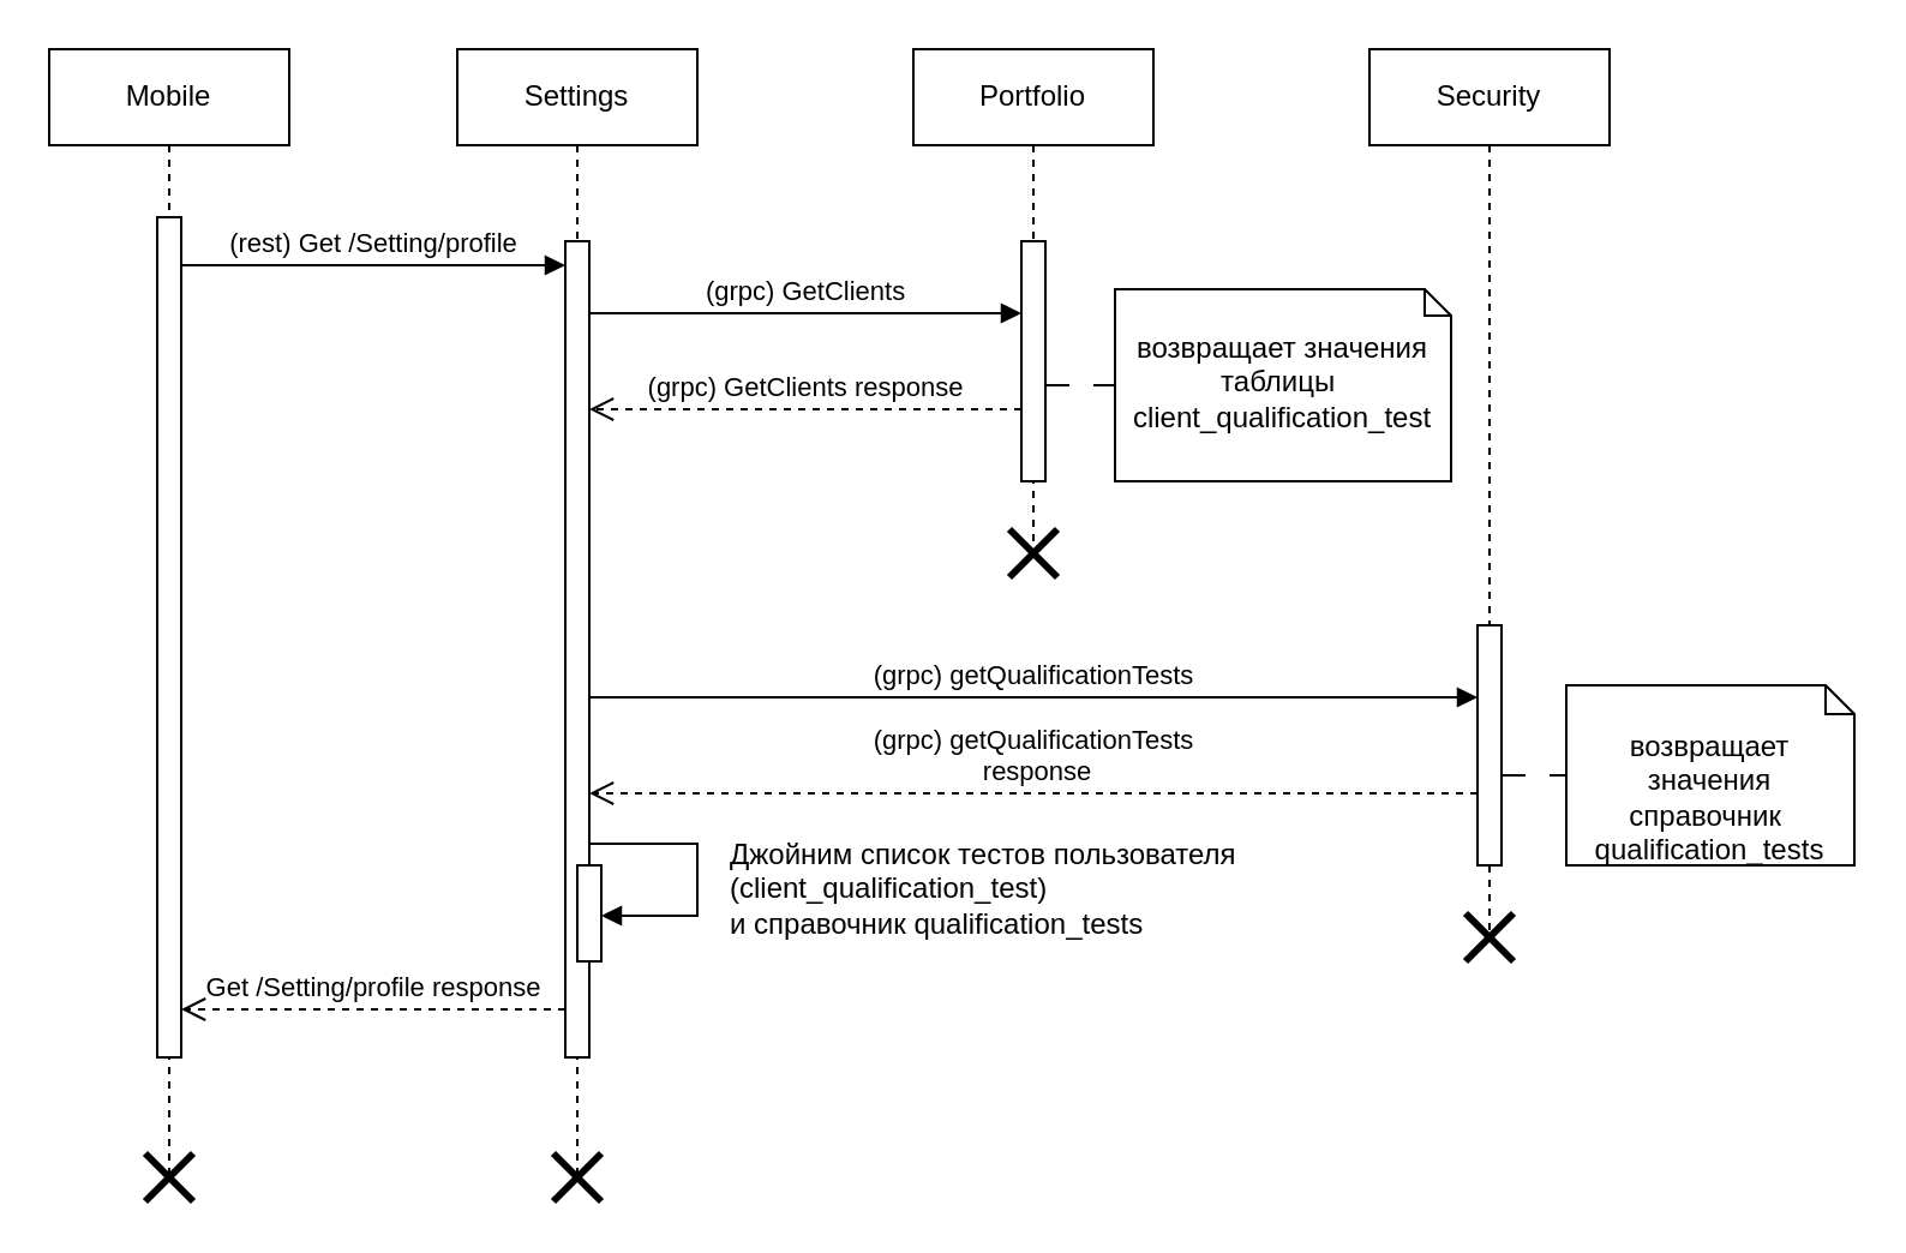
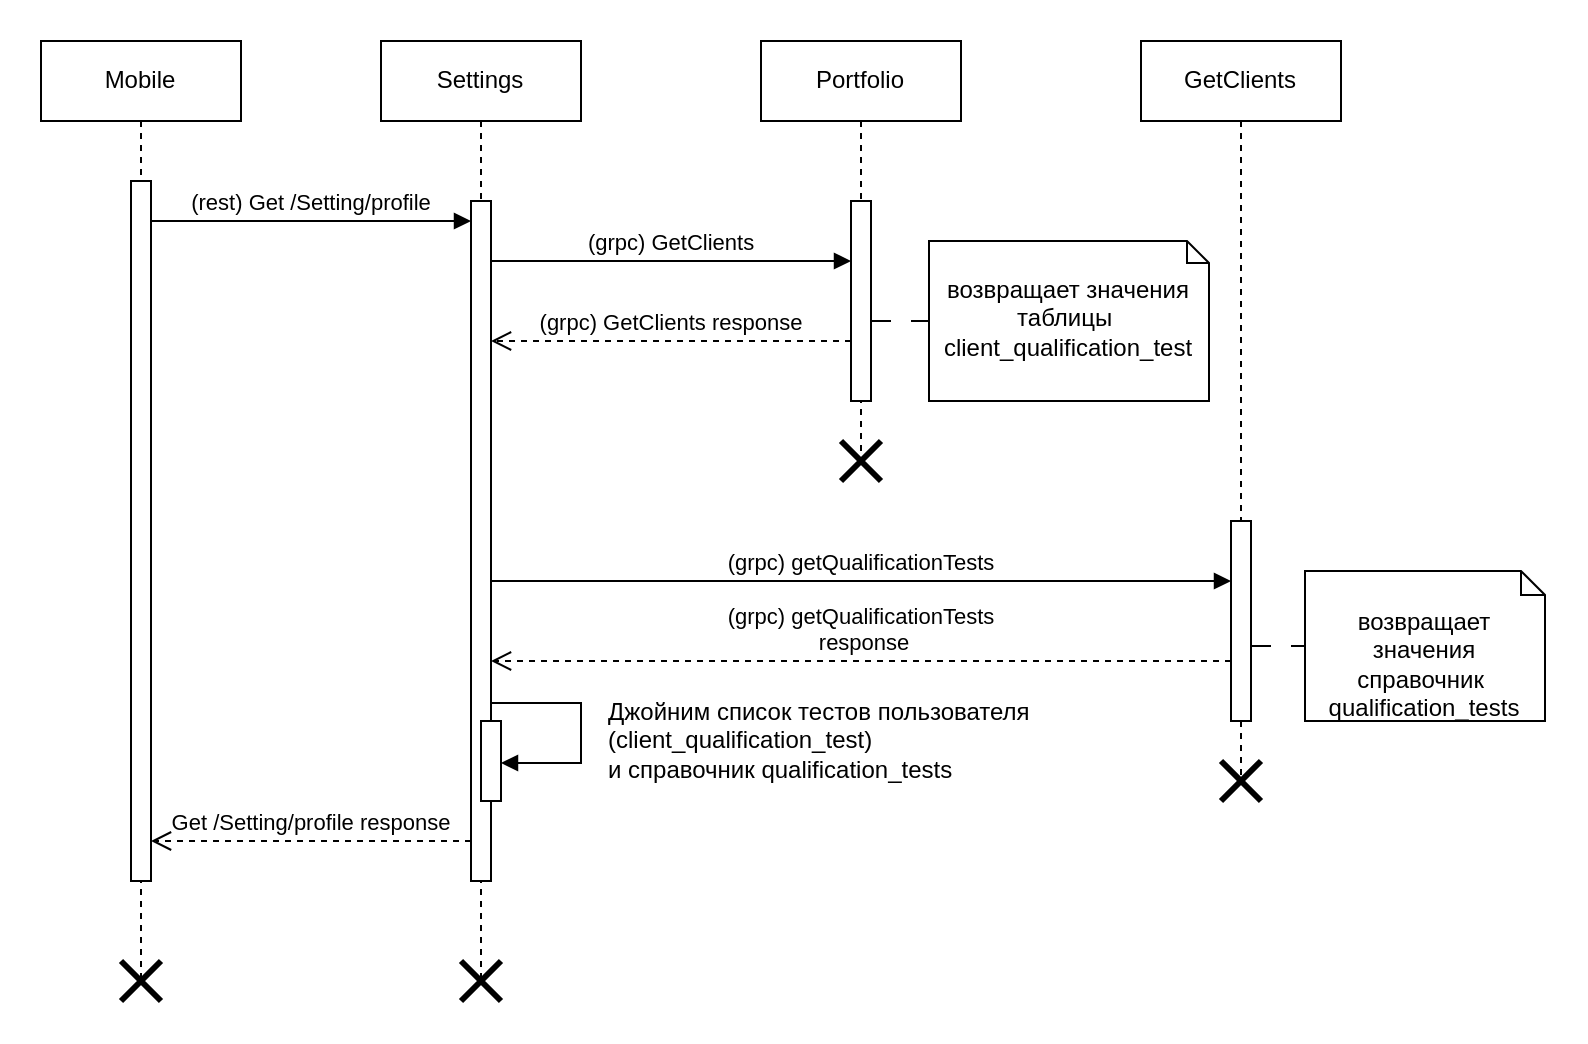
  <mxCell id="0" />
  <mxCell id="1" parent="0" />
  <mxCell id="2" value="Mobile" style="shape=umlLifeline;perimeter=lifelinePerimeter;whiteSpace=wrap;html=1;container=0;dropTarget=0;collapsible=0;recursiveResize=0;outlineConnect=0;portConstraint=eastwest;newEdgeStyle={&quot;edgeStyle&quot;:&quot;elbowEdgeStyle&quot;,&quot;elbow&quot;:&quot;vertical&quot;,&quot;curved&quot;:0,&quot;rounded&quot;:0};" parent="1" vertex="1"><mxGeometry x="20" y="20" width="100" height="470" as="geometry" /></mxCell>
  <mxCell id="3" value="" style="html=1;points=[];perimeter=orthogonalPerimeter;outlineConnect=0;targetShapes=umlLifeline;portConstraint=eastwest;newEdgeStyle={&quot;edgeStyle&quot;:&quot;elbowEdgeStyle&quot;,&quot;elbow&quot;:&quot;vertical&quot;,&quot;curved&quot;:0,&quot;rounded&quot;:0};" parent="2" vertex="1"><mxGeometry x="45" y="70" width="10" height="350" as="geometry" /></mxCell>
  <mxCell id="4" value="Settings" style="shape=umlLifeline;perimeter=lifelinePerimeter;whiteSpace=wrap;html=1;container=0;dropTarget=0;collapsible=0;recursiveResize=0;outlineConnect=0;portConstraint=eastwest;newEdgeStyle={&quot;edgeStyle&quot;:&quot;elbowEdgeStyle&quot;,&quot;elbow&quot;:&quot;vertical&quot;,&quot;curved&quot;:0,&quot;rounded&quot;:0};" parent="1" vertex="1"><mxGeometry x="190" y="20" width="100" height="470" as="geometry" /></mxCell>
  <mxCell id="5" value="" style="html=1;points=[];perimeter=orthogonalPerimeter;outlineConnect=0;targetShapes=umlLifeline;portConstraint=eastwest;newEdgeStyle={&quot;edgeStyle&quot;:&quot;elbowEdgeStyle&quot;,&quot;elbow&quot;:&quot;vertical&quot;,&quot;curved&quot;:0,&quot;rounded&quot;:0};" parent="4" vertex="1"><mxGeometry x="45" y="80" width="10" height="340" as="geometry" /></mxCell>
  <mxCell id="6" value="" style="shape=umlDestroy;whiteSpace=wrap;html=1;strokeWidth=3;targetShapes=umlLifeline;" vertex="1" parent="4"><mxGeometry x="40" y="460" width="20" height="20" as="geometry" /></mxCell>
  <mxCell id="7" value="" style="html=1;points=[];perimeter=orthogonalPerimeter;outlineConnect=0;targetShapes=umlLifeline;portConstraint=eastwest;newEdgeStyle={&quot;edgeStyle&quot;:&quot;elbowEdgeStyle&quot;,&quot;elbow&quot;:&quot;vertical&quot;,&quot;curved&quot;:0,&quot;rounded&quot;:0};" vertex="1" parent="4"><mxGeometry x="50" y="340" width="10" height="40" as="geometry" /></mxCell>
  <mxCell id="8" value="&lt;font style=&quot;font-size: 12px;&quot;&gt;Джойним список тестов пользователя &lt;br&gt;(client_qualification_test)&lt;br&gt;и справочник&amp;nbsp;qualification_tests&lt;br&gt;&lt;/font&gt;" style="html=1;align=left;spacingLeft=2;endArrow=block;rounded=0;edgeStyle=orthogonalEdgeStyle;curved=0;rounded=0;" edge="1" parent="4"><mxGeometry x="0.113" y="10" relative="1" as="geometry"><mxPoint x="55" y="331" as="sourcePoint" /><Array as="points"><mxPoint x="100" y="331" /><mxPoint x="100" y="361" /></Array><mxPoint x="60" y="361" as="targetPoint" /><mxPoint as="offset" /></mxGeometry></mxCell>
  <mxCell id="9" value="(rest) Get /Setting/profile" style="html=1;verticalAlign=bottom;endArrow=block;edgeStyle=elbowEdgeStyle;elbow=vertical;curved=0;rounded=0;" parent="1" source="3" target="5" edge="1"><mxGeometry relative="1" as="geometry"><mxPoint x="175" y="110" as="sourcePoint" /><Array as="points"><mxPoint x="140" y="110" /><mxPoint x="160" y="100" /></Array><mxPoint as="offset" /></mxGeometry></mxCell>
  <mxCell id="10" value="Get /Setting/profile response" style="html=1;verticalAlign=bottom;endArrow=open;dashed=1;endSize=8;edgeStyle=elbowEdgeStyle;elbow=vertical;curved=0;rounded=0;" parent="1" source="5" target="3" edge="1"><mxGeometry relative="1" as="geometry"><mxPoint x="175" y="185" as="targetPoint" /><Array as="points"><mxPoint x="150" y="420" /><mxPoint x="170" y="410" /><mxPoint x="170" y="260" /></Array></mxGeometry></mxCell>
  <mxCell id="11" value="Portfolio" style="shape=umlLifeline;perimeter=lifelinePerimeter;whiteSpace=wrap;html=1;container=0;dropTarget=0;collapsible=0;recursiveResize=0;outlineConnect=0;portConstraint=eastwest;newEdgeStyle={&quot;edgeStyle&quot;:&quot;elbowEdgeStyle&quot;,&quot;elbow&quot;:&quot;vertical&quot;,&quot;curved&quot;:0,&quot;rounded&quot;:0};" vertex="1" parent="1"><mxGeometry x="380" y="20" width="100" height="210" as="geometry" /></mxCell>
  <mxCell id="12" value="" style="html=1;points=[];perimeter=orthogonalPerimeter;outlineConnect=0;targetShapes=umlLifeline;portConstraint=eastwest;newEdgeStyle={&quot;edgeStyle&quot;:&quot;elbowEdgeStyle&quot;,&quot;elbow&quot;:&quot;vertical&quot;,&quot;curved&quot;:0,&quot;rounded&quot;:0};" vertex="1" parent="11"><mxGeometry x="45" y="80" width="10" height="100" as="geometry" /></mxCell>
  <mxCell id="13" value="(grpc) GetClients" style="html=1;verticalAlign=bottom;endArrow=block;edgeStyle=elbowEdgeStyle;elbow=vertical;curved=0;rounded=0;" edge="1" parent="1" source="5" target="12"><mxGeometry relative="1" as="geometry"><mxPoint x="270" y="140" as="sourcePoint" /><Array as="points"><mxPoint x="280" y="130" /><mxPoint x="300" y="140" /><mxPoint x="340" y="130" /><mxPoint x="355" y="140" /></Array><mxPoint x="390" y="140" as="targetPoint" /></mxGeometry></mxCell>
  <mxCell id="14" value="(grpc) GetClients response" style="html=1;verticalAlign=bottom;endArrow=open;dashed=1;endSize=8;edgeStyle=elbowEdgeStyle;elbow=vertical;curved=0;rounded=0;" edge="1" parent="1" source="12" target="5"><mxGeometry relative="1" as="geometry"><mxPoint x="190" y="190" as="targetPoint" /><Array as="points"><mxPoint x="320" y="170" /><mxPoint x="300" y="150" /><mxPoint x="285" y="190" /></Array><mxPoint x="410" y="170" as="sourcePoint" /></mxGeometry></mxCell>
- <mxCell id="15" value="Security" style="shape=umlLifeline;perimeter=lifelinePerimeter;whiteSpace=wrap;html=1;container=0;dropTarget=0;collapsible=0;recursiveResize=0;outlineConnect=0;portConstraint=eastwest;newEdgeStyle={&quot;edgeStyle&quot;:&quot;elbowEdgeStyle&quot;,&quot;elbow&quot;:&quot;vertical&quot;,&quot;curved&quot;:0,&quot;rounded&quot;:0};" vertex="1" parent="1"><mxGeometry x="570" y="20" width="100" height="370" as="geometry" /></mxCell>
+ <mxCell id="15" value="GetClients" style="shape=umlLifeline;perimeter=lifelinePerimeter;whiteSpace=wrap;html=1;container=0;dropTarget=0;collapsible=0;recursiveResize=0;outlineConnect=0;portConstraint=eastwest;newEdgeStyle={&quot;edgeStyle&quot;:&quot;elbowEdgeStyle&quot;,&quot;elbow&quot;:&quot;vertical&quot;,&quot;curved&quot;:0,&quot;rounded&quot;:0};" vertex="1" parent="1"><mxGeometry x="570" y="20" width="100" height="370" as="geometry" /></mxCell>
  <mxCell id="16" value="" style="html=1;points=[];perimeter=orthogonalPerimeter;outlineConnect=0;targetShapes=umlLifeline;portConstraint=eastwest;newEdgeStyle={&quot;edgeStyle&quot;:&quot;elbowEdgeStyle&quot;,&quot;elbow&quot;:&quot;vertical&quot;,&quot;curved&quot;:0,&quot;rounded&quot;:0};" vertex="1" parent="15"><mxGeometry x="45" y="240" width="10" height="100" as="geometry" /></mxCell>
  <mxCell id="17" value="" style="shape=umlDestroy;whiteSpace=wrap;html=1;strokeWidth=3;targetShapes=umlLifeline;" vertex="1" parent="1"><mxGeometry x="420" y="220" width="20" height="20" as="geometry" /></mxCell>
  <mxCell id="18" value="" style="shape=umlDestroy;whiteSpace=wrap;html=1;strokeWidth=3;targetShapes=umlLifeline;" vertex="1" parent="1"><mxGeometry x="60" y="480" width="20" height="20" as="geometry" /></mxCell>
  <mxCell id="19" value="(grpc)&amp;nbsp;getQualificationTests" style="html=1;verticalAlign=bottom;endArrow=block;edgeStyle=elbowEdgeStyle;elbow=vertical;curved=0;rounded=0;" edge="1" parent="1" source="5" target="16"><mxGeometry relative="1" as="geometry"><mxPoint x="305" y="290" as="sourcePoint" /><Array as="points"><mxPoint x="480" y="290" /><mxPoint x="330" y="290" /><mxPoint x="350" y="300" /><mxPoint x="390" y="290" /><mxPoint x="405" y="300" /></Array><mxPoint x="480" y="290" as="targetPoint" /><mxPoint as="offset" /></mxGeometry></mxCell>
  <mxCell id="20" value="(grpc)&amp;nbsp;getQualificationTests&lt;br&gt;&amp;nbsp;response" style="html=1;verticalAlign=bottom;endArrow=open;dashed=1;endSize=8;edgeStyle=elbowEdgeStyle;elbow=vertical;curved=0;rounded=0;" edge="1" parent="1" source="16" target="5"><mxGeometry relative="1" as="geometry"><mxPoint x="260" y="330" as="targetPoint" /><Array as="points"><mxPoint x="340" y="330" /><mxPoint x="320" y="310" /><mxPoint x="305" y="350" /></Array><mxPoint x="450" y="330" as="sourcePoint" /></mxGeometry></mxCell>
  <mxCell id="21" value="возвращает значения таблицы&amp;nbsp;&lt;br&gt;client_qualification_test" style="shape=note2;boundedLbl=1;whiteSpace=wrap;html=1;size=11;verticalAlign=top;align=center;" vertex="1" parent="1"><mxGeometry x="464" y="120" width="140" height="80" as="geometry" /></mxCell>
  <mxCell id="22" value="возвращает значения справочник&amp;nbsp;&lt;br&gt;qualification_tests" style="shape=note2;boundedLbl=1;whiteSpace=wrap;html=1;size=12;verticalAlign=top;align=center;" vertex="1" parent="1"><mxGeometry x="652" y="285" width="120" height="75" as="geometry" /></mxCell>
  <mxCell id="23" value="" style="endArrow=none;startArrow=none;endFill=0;startFill=0;endSize=8;html=1;verticalAlign=bottom;dashed=1;labelBackgroundColor=none;dashPattern=10 10;rounded=0;entryX=0;entryY=0.5;entryDx=0;entryDy=0;entryPerimeter=0;" edge="1" parent="1" source="12" target="21"><mxGeometry width="160" relative="1" as="geometry"><mxPoint x="250" y="250" as="sourcePoint" /><mxPoint x="410" y="250" as="targetPoint" /></mxGeometry></mxCell>
  <mxCell id="24" value="" style="endArrow=none;startArrow=none;endFill=0;startFill=0;endSize=8;html=1;verticalAlign=bottom;dashed=1;labelBackgroundColor=none;dashPattern=10 10;rounded=0;entryX=0;entryY=0.5;entryDx=0;entryDy=0;entryPerimeter=0;" edge="1" parent="1" source="16" target="22"><mxGeometry width="160" relative="1" as="geometry"><mxPoint x="550" y="400" as="sourcePoint" /><mxPoint x="575" y="400" as="targetPoint" /></mxGeometry></mxCell>
  <mxCell id="25" value="" style="shape=umlDestroy;whiteSpace=wrap;html=1;strokeWidth=3;targetShapes=umlLifeline;" vertex="1" parent="1"><mxGeometry x="610" y="380" width="20" height="20" as="geometry" /></mxCell>
